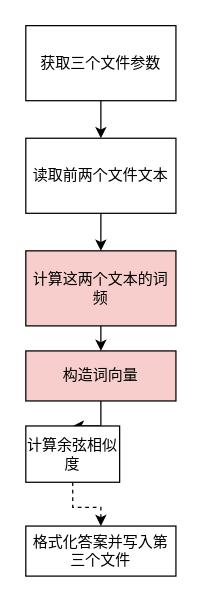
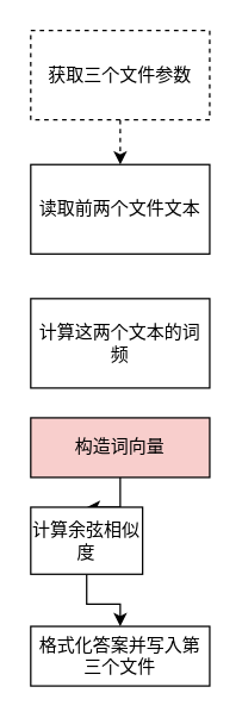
  <mxCell id="0" />
  <mxCell id="1" parent="0" />
- <mxCell id="2" value="获取三个文件参数" style="rounded=0;whiteSpace=wrap;html=1;" parent="1" vertex="1"><mxGeometry x="20" y="20" width="120" height="60" as="geometry" /></mxCell>
+ <mxCell id="2" value="获取三个文件参数" style="rounded=0;whiteSpace=wrap;html=1;dashed=1;" parent="1" vertex="1"><mxGeometry x="20" y="20" width="120" height="60" as="geometry" /></mxCell>
  <mxCell id="3" value="读取前两个文件文本" style="rounded=0;whiteSpace=wrap;html=1;" parent="1" vertex="1"><mxGeometry x="20" y="110" width="120" height="60" as="geometry" /></mxCell>
- <mxCell id="4" value="" style="endArrow=classic;html=1;exitX=0.5;exitY=1;exitDx=0;exitDy=0;entryX=0.5;entryY=0;entryDx=0;entryDy=0;" parent="1" source="2" target="3" edge="1"><mxGeometry width="50" height="50" relative="1" as="geometry"><mxPoint x="20" y="290" as="sourcePoint" /><mxPoint x="70" y="240" as="targetPoint" /></mxGeometry></mxCell>
- <mxCell id="5" value="计算这两个文本的词频" style="rounded=0;whiteSpace=wrap;html=1;fillColor=#f8cecc;" parent="1" vertex="1"><mxGeometry x="20" y="200" width="120" height="60" as="geometry" /></mxCell>
- <mxCell id="6" value="" style="endArrow=classic;html=1;exitX=0.5;exitY=1;exitDx=0;exitDy=0;entryX=0.5;entryY=0;entryDx=0;entryDy=0;" parent="1" source="3" target="5" edge="1"><mxGeometry width="50" height="50" relative="1" as="geometry"><mxPoint x="20" y="320" as="sourcePoint" /><mxPoint x="80" y="190" as="targetPoint" /></mxGeometry></mxCell>
+ <mxCell id="4" value="" style="endArrow=classic;html=1;exitX=0.5;exitY=1;exitDx=0;exitDy=0;entryX=0.5;entryY=0;entryDx=0;entryDy=0;dashed=1;" parent="1" source="2" target="3" edge="1"><mxGeometry width="50" height="50" relative="1" as="geometry"><mxPoint x="20" y="290" as="sourcePoint" /><mxPoint x="70" y="240" as="targetPoint" /></mxGeometry></mxCell>
+ <mxCell id="5" value="计算这两个文本的词频" style="rounded=0;whiteSpace=wrap;html=1;" parent="1" vertex="1"><mxGeometry x="20" y="200" width="120" height="60" as="geometry" /></mxCell>
  <mxCell id="7" value="" style="edgeStyle=orthogonalEdgeStyle;rounded=0;orthogonalLoop=1;jettySize=auto;html=1;" parent="1" source="8" target="10" edge="1"><mxGeometry relative="1" as="geometry" /></mxCell>
  <mxCell id="8" value="构造词向量" style="rounded=0;whiteSpace=wrap;html=1;fillColor=#f8cecc;" parent="1" vertex="1"><mxGeometry x="20" y="280" width="120" height="40" as="geometry" /></mxCell>
- <mxCell id="9" value="" style="edgeStyle=orthogonalEdgeStyle;rounded=0;orthogonalLoop=1;jettySize=auto;html=1;dashed=1;" parent="1" source="10" target="11" edge="1"><mxGeometry relative="1" as="geometry" /></mxCell>
+ <mxCell id="9" value="" style="edgeStyle=orthogonalEdgeStyle;rounded=0;orthogonalLoop=1;jettySize=auto;html=1;" parent="1" source="10" target="11" edge="1"><mxGeometry relative="1" as="geometry" /></mxCell>
  <mxCell id="10" value="计算余弦相似度" style="rounded=0;whiteSpace=wrap;html=1;" parent="1" vertex="1"><mxGeometry x="20" y="340" width="75" height="45" as="geometry" /></mxCell>
  <mxCell id="11" value="格式化答案并写入第三个文件" style="rounded=0;whiteSpace=wrap;html=1;" parent="1" vertex="1"><mxGeometry x="20" y="420" width="120" height="40" as="geometry" /></mxCell>
  <mxCell id="12" style="edgeStyle=orthogonalEdgeStyle;rounded=0;orthogonalLoop=1;jettySize=auto;html=1;exitX=0.5;exitY=1;exitDx=0;exitDy=0;" parent="1" source="8" target="8" edge="1"><mxGeometry relative="1" as="geometry" /></mxCell>
- <mxCell id="13" value="" style="endArrow=classic;html=1;exitX=0.5;exitY=1;exitDx=0;exitDy=0;entryX=0.5;entryY=0;entryDx=0;entryDy=0;" parent="1" source="5" target="8" edge="1"><mxGeometry width="50" height="50" relative="1" as="geometry"><mxPoint x="20" y="610" as="sourcePoint" /><mxPoint x="80" y="300" as="targetPoint" /></mxGeometry></mxCell>
